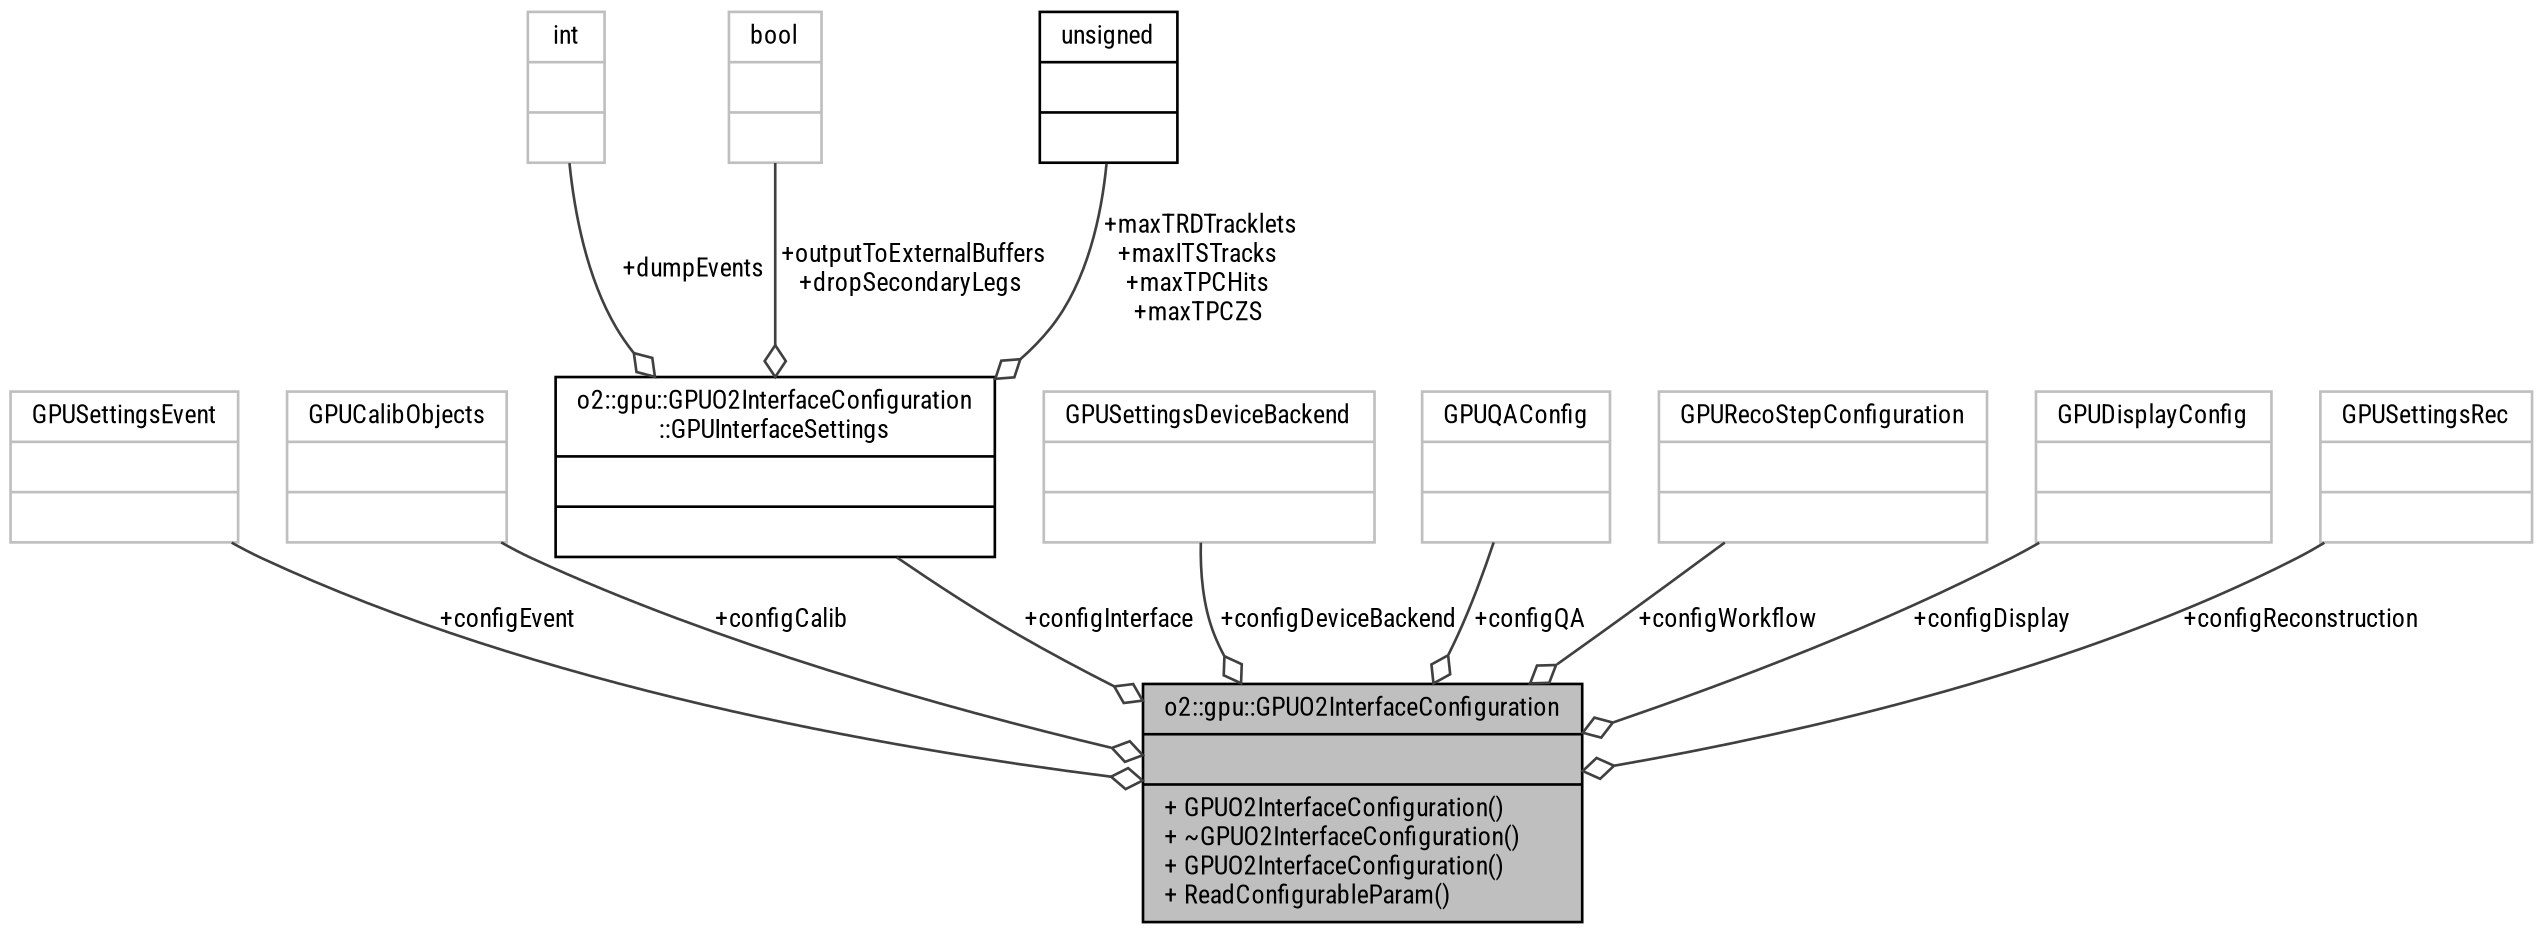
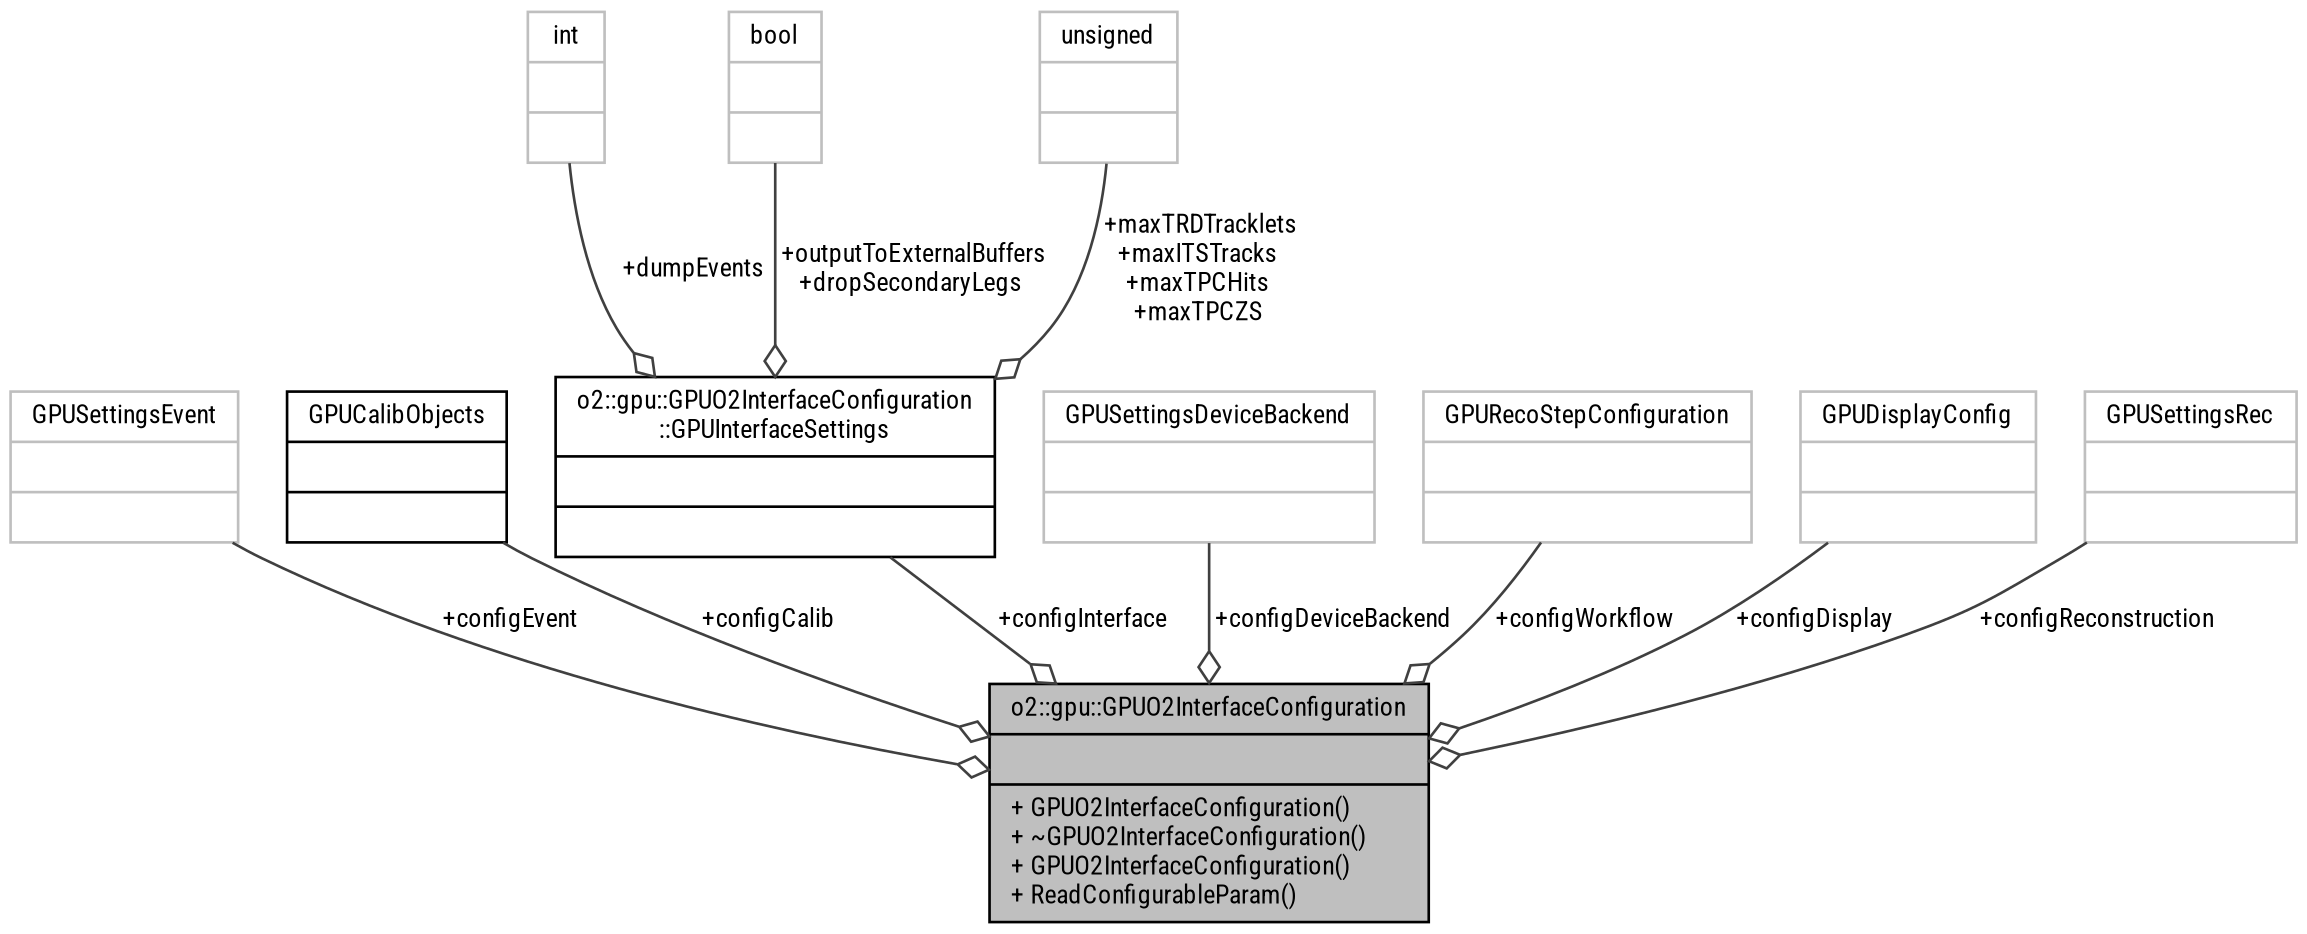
  digraph {
    fontname="Roboto Condensed"
    node [color=grey75 fontname="Roboto Condensed" fontsize=10 shape=record]
    edge [arrowhead=odiamond color=grey25 fontname="Roboto Condensed" fontsize=10 labelfontname=Helvetica labelfontsize=10 style=solid]
    n1 [color=black fillcolor=grey75 fontcolor=black height=0.2 label="{o2::gpu::GPUO2InterfaceConfiguration\n||+ GPUO2InterfaceConfiguration()\l+ ~GPUO2InterfaceConfiguration()\l+ GPUO2InterfaceConfiguration()\l+ ReadConfigurableParam()\l}" style=filled width=0.4]
    n2 [height=0.2 label="{GPUSettingsEvent\n||}" width=0.4]
-   n3 [height=0.2 label="{GPUCalibObjects\n||}" width=0.4]
+   n3 [color=black height=0.2 label="{GPUCalibObjects\n||}" width=0.4]
    n4 [color=black height=0.2 label="{o2::gpu::GPUO2InterfaceConfiguration\l::GPUInterfaceSettings\n||}" width=0.4]
    n5 [height=0.2 label="{int\n||}" width=0.4]
    n6 [height=0.2 label="{bool\n||}" width=0.4]
-   n7 [color=black height=0.2 label="{unsigned\n||}" width=0.4]
+   n7 [height=0.2 label="{unsigned\n||}" width=0.4]
    n8 [height=0.2 label="{GPUSettingsDeviceBackend\n||}" width=0.4]
-   n9 [height=0.2 label="{GPUQAConfig\n||}" width=0.4]
    n10 [height=0.2 label="{GPURecoStepConfiguration\n||}" width=0.4]
    n11 [height=0.2 label="{GPUDisplayConfig\n||}" width=0.4]
    n12 [height=0.2 label="{GPUSettingsRec\n||}" width=0.4]
    n2 -> n1 [label=" +configEvent"]
    n3 -> n1 [label=" +configCalib"]
    n4 -> n1 [label=" +configInterface"]
    n5 -> n4 [label=" +dumpEvents"]
    n6 -> n4 [label=" +outputToExternalBuffers\n+dropSecondaryLegs"]
    n7 -> n4 [label=" +maxTRDTracklets\n+maxITSTracks\n+maxTPCHits\n+maxTPCZS"]
    n8 -> n1 [label=" +configDeviceBackend"]
-   n9 -> n1 [label=" +configQA"]
    n10 -> n1 [label=" +configWorkflow"]
    n11 -> n1 [label=" +configDisplay"]
    n12 -> n1 [label=" +configReconstruction"]
  }
